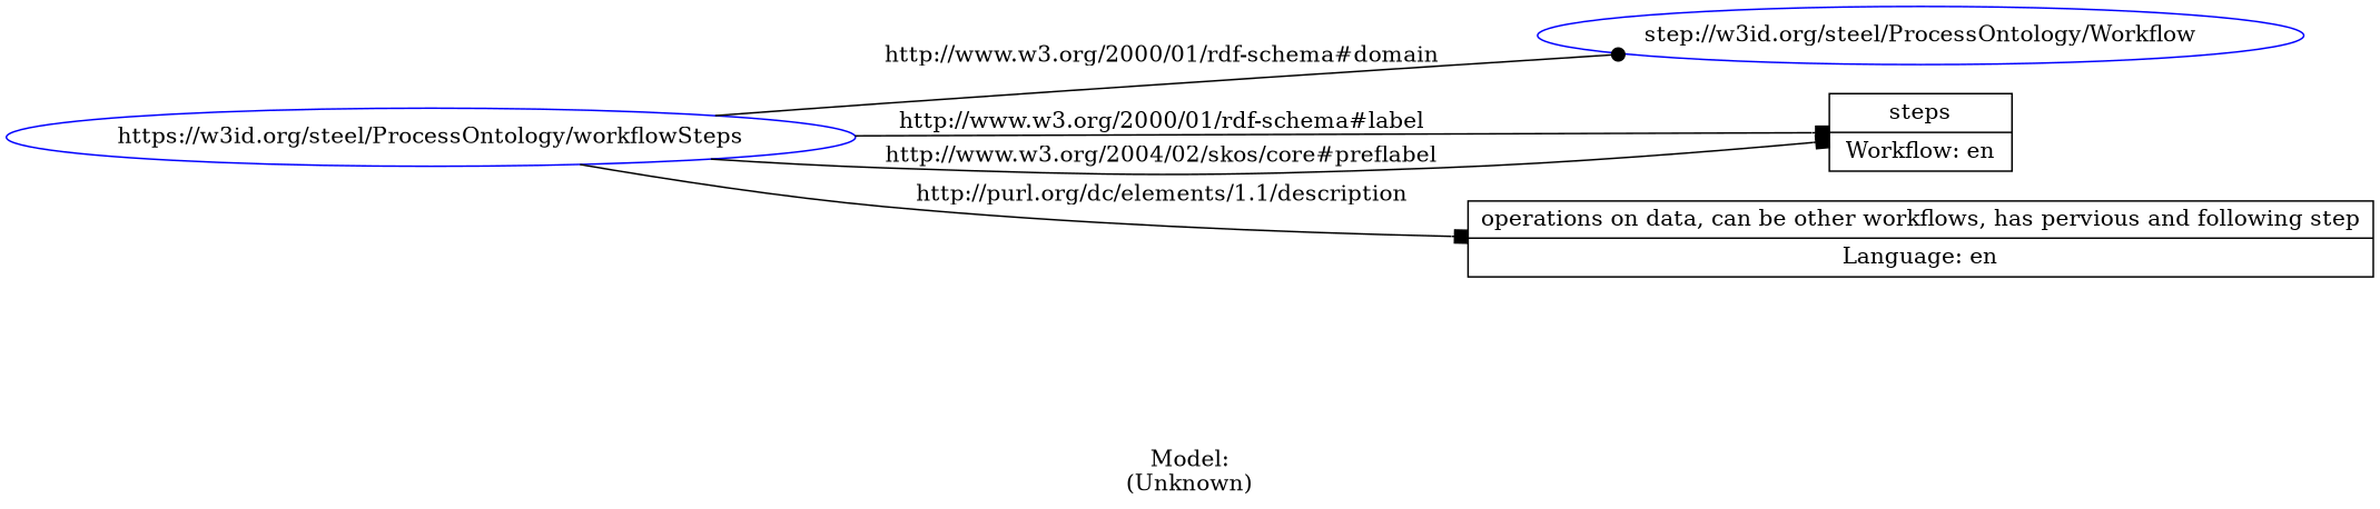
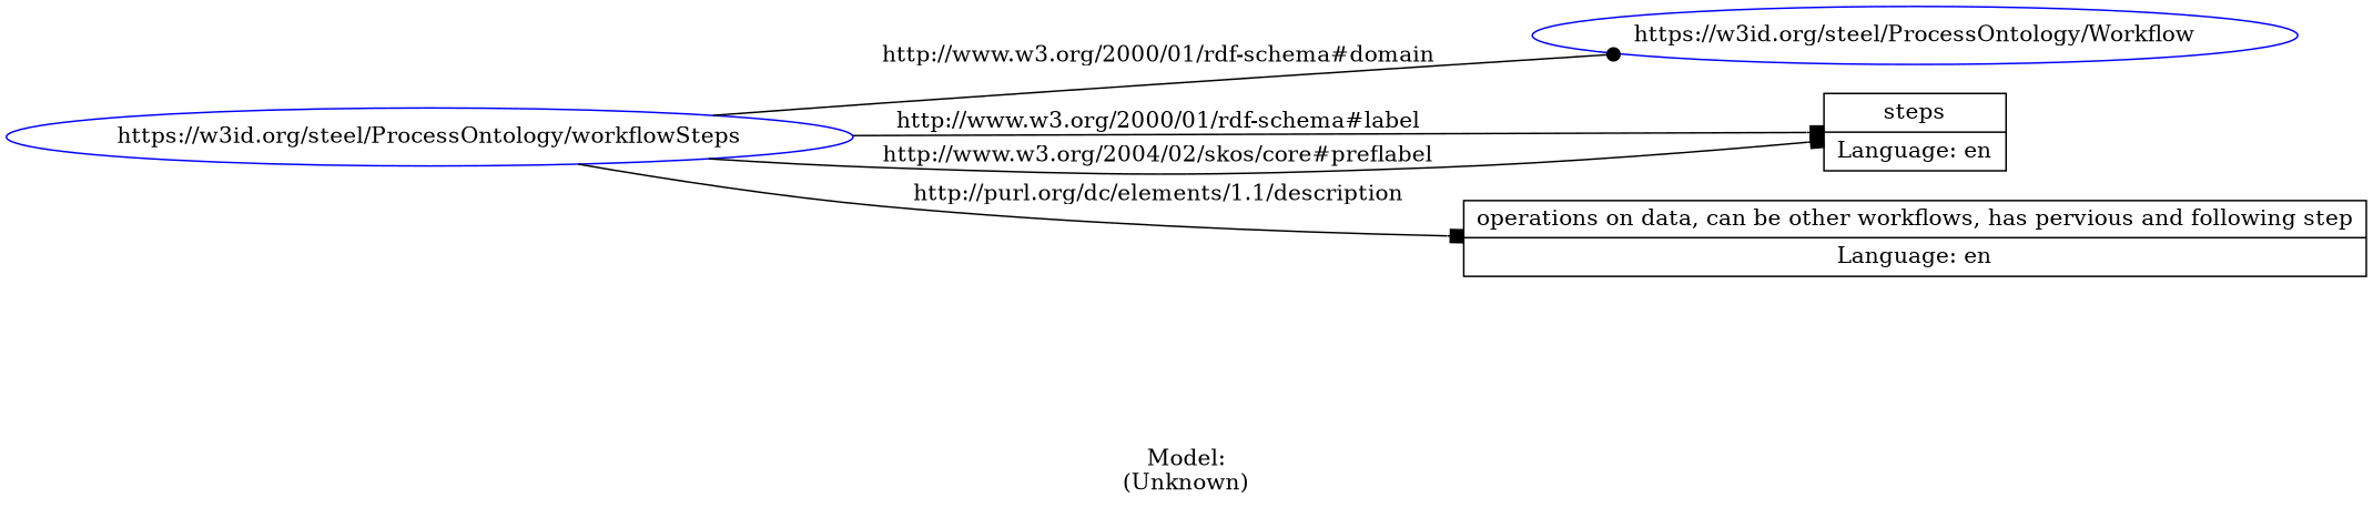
  digraph {
    label="\n\nModel:\n(Unknown)"
    rankdir=LR
    node [shape=ellipse]
    edge [arrowhead=box]
    n1 [color=blue label="https://w3id.org/steel/ProcessOntology/workflowSteps"]
-   n2 [color=blue label="step://w3id.org/steel/ProcessOntology/Workflow"]
-   n3 [label="steps|Workflow: en" shape=record]
+   n2 [color=blue label="https://w3id.org/steel/ProcessOntology/Workflow"]
+   n3 [label="steps|Language: en" shape=record]
    n4 [label="operations on data, can be other workflows, has pervious and following step|Language: en" shape=record]
    n1 -> n2 [arrowhead=dot label="http://www.w3.org/2000/01/rdf-schema#domain"]
    n1 -> n3 [label="http://www.w3.org/2000/01/rdf-schema#label"]
    n1 -> n3 [label="http://www.w3.org/2004/02/skos/core#preflabel"]
    n1 -> n4 [label="http://purl.org/dc/elements/1.1/description"]
  }
